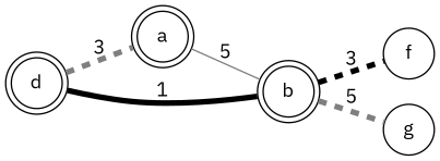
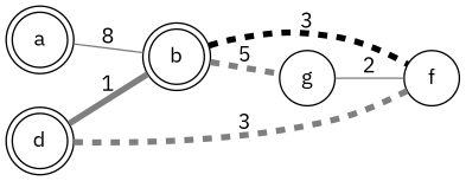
  digraph {
    fontname="IBM Plex Sans"
    rankdir=LR
    node [fixedsize=true fontname="IBM Plex Sans" penwidth=1 shape=doublecircle]
    edge [color=gray50 dir=none fontname="IBM Plex Sans" penwidth=4]
    a
    b
    f [shape=circle penwidth=""]
    g [shape=circle penwidth=""]
    d
-   a -> b [label=5 penwidth=1]
+   a -> b [label=8 penwidth=1]
    b -> f [color=black label=3 style=dashed]
    b -> g [label=5 style=dashed]
-   d -> b [color=black label=1]
-   d -> a [label=3 style=dashed]
+   g -> f [label=2 penwidth=1]
+   d -> b [label=1]
+   d -> f [label=3 style=dashed]
  }
